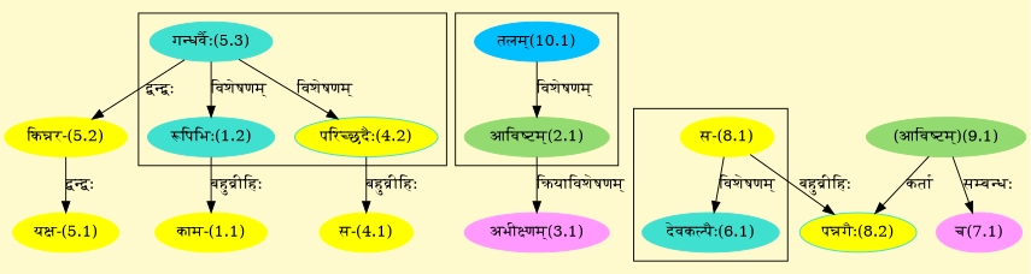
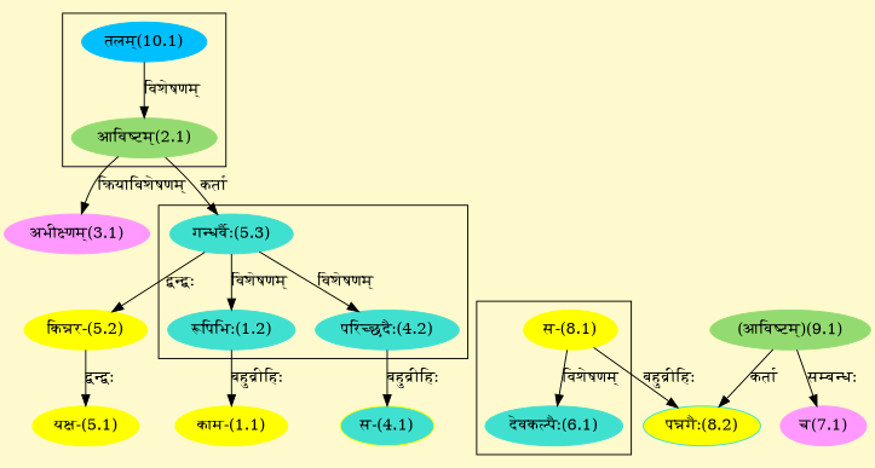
  digraph {
    bgcolor=lemonchiffon1
    compound=true
    rankdir=BT
    node [color="#40E0D0" style=filled]
    edge [dir=back]
    n1 [label="रूपिभिः(1.2)"]
    n2 [label="गन्धर्वैः(5.3)"]
-   n3 [label="परिच्छदैः(4.2)" fillcolor="#FFFF00"]
+   n3 [label="परिच्छदैः(4.2)"]
    n4 [color="#93DB70" label="आविष्टम्(2.1)"]
    n5 [color="#00BFFF" label="तलम्(10.1)"]
    n6 [label="देवकल्पैः(6.1)"]
    n7 [color="#FFFF00" label="स-(8.1)"]
    n8 [color="#93DB70" label="(आविष्टम्)(9.1)"]
    n9 [fillcolor="#FFFF00" label="पन्नगैः(8.2)"]
    n10 [color="#FFFF00" label="काम-(1.1)"]
    n11 [color="#FF99FF" label="अभीक्ष्णम्(3.1)"]
-   n12 [color="#FFFF00" label="स-(4.1)"]
+   n12 [color="#FFFF00" label="स-(4.1)" fillcolor="#40E0D0"]
    n13 [color="#FFFF00" label="यक्ष-(5.1)"]
    n14 [color="#FFFF00" label="किन्नर-(5.2)"]
    n15 [color="#FF99FF" label="च(7.1)"]
    subgraph cluster_1 {
      n1
      n2
      n3
    }
    subgraph cluster_2 {
      n4
      n5
    }
    subgraph cluster_3 {
      n6
      n7
    }
    n1 -> n2 [label="विशेषणम्"]
+   n2 -> n4 [label="कर्ता"]
    n3 -> n2 [label="विशेषणम्"]
    n4 -> n5 [label="विशेषणम्"]
    n6 -> n7 [label="विशेषणम्"]
    n9 -> n7 [label="बहुव्रीहिः"]
    n9 -> n8 [label="कर्ता"]
    n10 -> n1 [label="बहुव्रीहिः"]
    n11 -> n4 [label="क्रियाविशेषणम्"]
    n12 -> n3 [label="बहुव्रीहिः"]
    n13 -> n14 [label="द्वन्द्वः"]
    n14 -> n2 [label="द्वन्द्वः"]
    n15 -> n8 [label="सम्बन्धः"]
  }
